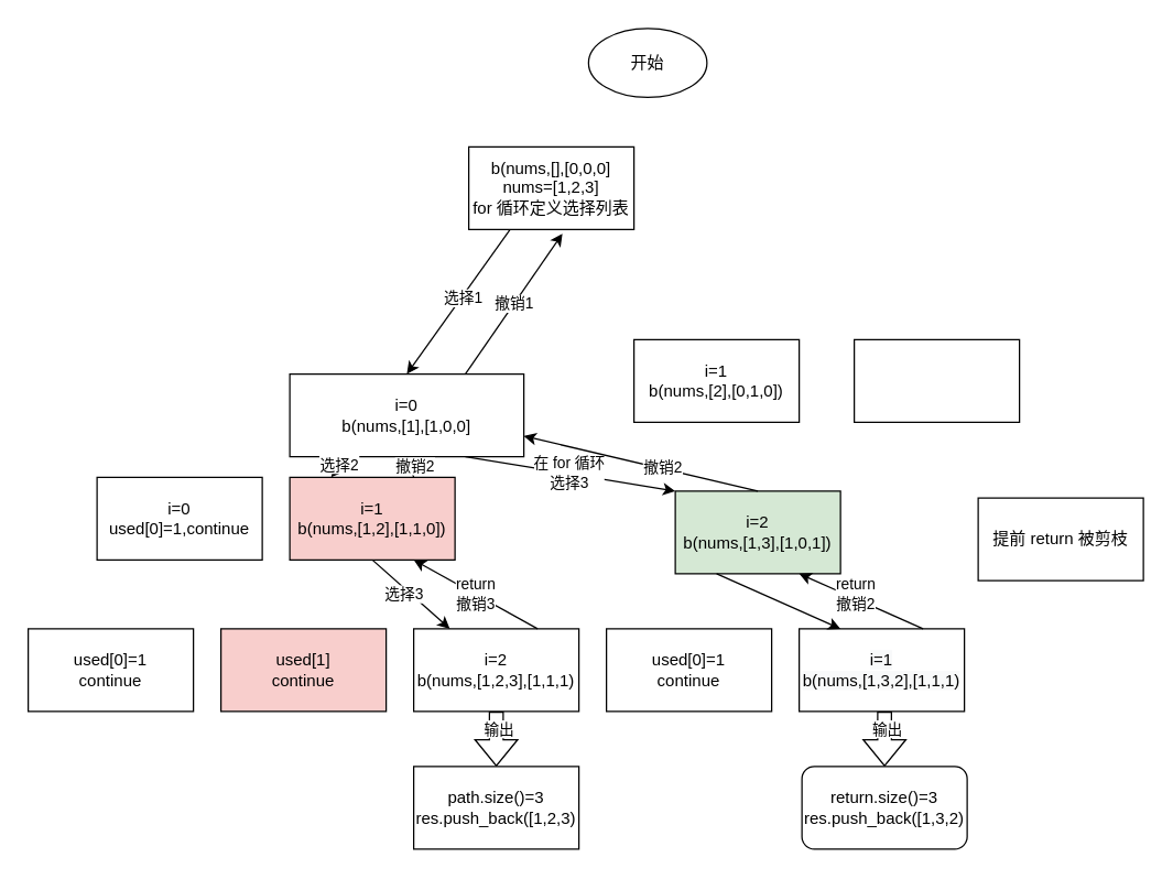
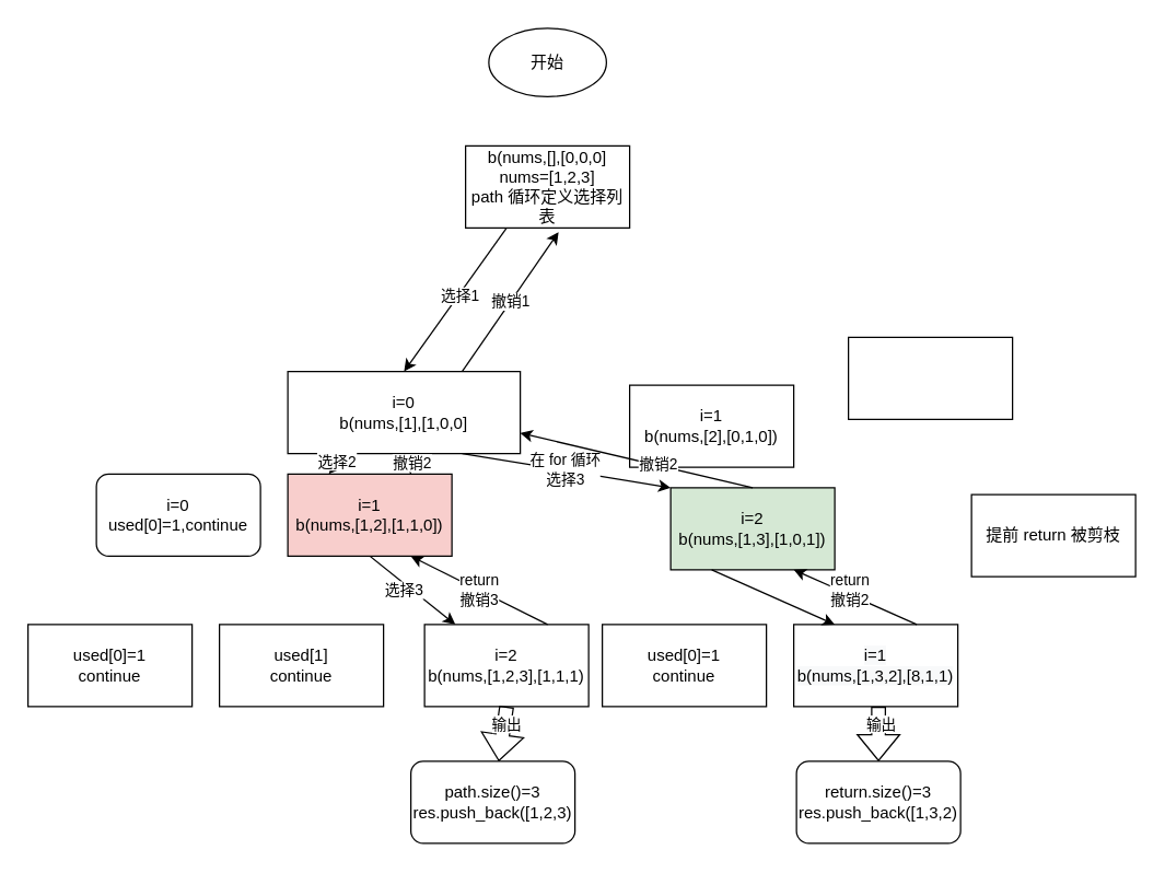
  <mxCell id="0" />
  <mxCell id="1" parent="0" />
- <mxCell id="2" value="b(nums,[],[0,0,0]&lt;br&gt;nums=[1,2,3]&lt;br&gt;for 循环定义选择列表" style="rounded=0;whiteSpace=wrap;html=1;" vertex="1" parent="1"><mxGeometry x="340" y="106" width="120" height="60" as="geometry" /></mxCell>
+ <mxCell id="2" value="b(nums,[],[0,0,0]&lt;br&gt;nums=[1,2,3]&lt;br&gt;path 循环定义选择列表" style="rounded=0;whiteSpace=wrap;html=1;" vertex="1" parent="1"><mxGeometry x="340" y="106" width="120" height="60" as="geometry" /></mxCell>
  <mxCell id="3" value="i=0&lt;br&gt;b(nums,[1],[1,0,0]" style="rounded=0;whiteSpace=wrap;html=1;" vertex="1" parent="1"><mxGeometry x="210" y="271" width="170" height="60" as="geometry" /></mxCell>
- <mxCell id="4" value="i=1&lt;br&gt;b(nums,[2],[0,1,0])" style="rounded=0;whiteSpace=wrap;html=1;" vertex="1" parent="1"><mxGeometry x="460" y="246" width="120" height="60" as="geometry" /></mxCell>
+ <mxCell id="4" value="i=1&lt;br&gt;b(nums,[2],[0,1,0])" style="rounded=0;whiteSpace=wrap;html=1;" vertex="1" parent="1"><mxGeometry x="460" y="281" width="120" height="60" as="geometry" /></mxCell>
  <mxCell id="5" value="" style="rounded=0;whiteSpace=wrap;html=1;" vertex="1" parent="1"><mxGeometry x="620" y="246" width="120" height="60" as="geometry" /></mxCell>
  <mxCell id="6" value="" style="endArrow=classic;html=1;rounded=0;exitX=0.25;exitY=1;exitDx=0;exitDy=0;entryX=0.5;entryY=0;entryDx=0;entryDy=0;" edge="1" parent="1" source="2" target="3"><mxGeometry width="50" height="50" relative="1" as="geometry"><mxPoint x="380" y="316" as="sourcePoint" /><mxPoint x="430" y="266" as="targetPoint" /></mxGeometry></mxCell>
  <mxCell id="7" value="选择1" style="edgeLabel;html=1;align=center;verticalAlign=middle;resizable=0;points=[];" vertex="1" connectable="0" parent="6"><mxGeometry x="-0.072" y="1" relative="1" as="geometry"><mxPoint as="offset" /></mxGeometry></mxCell>
- <mxCell id="8" value="i=0&lt;br&gt;used[0]=1,continue" style="rounded=0;whiteSpace=wrap;html=1;" vertex="1" parent="1"><mxGeometry x="70" y="346" width="120" height="60" as="geometry" /></mxCell>
+ <mxCell id="8" value="i=0&lt;br&gt;used[0]=1,continue" style="whiteSpace=wrap;html=1;rounded=1;" vertex="1" parent="1"><mxGeometry x="70" y="346" width="120" height="60" as="geometry" /></mxCell>
  <mxCell id="9" value="i=1&lt;br&gt;b(nums,[1,2],[1,1,0])" style="rounded=0;whiteSpace=wrap;html=1;fillColor=#f8cecc;" vertex="1" parent="1"><mxGeometry x="210" y="346" width="120" height="60" as="geometry" /></mxCell>
  <mxCell id="10" value="i=2&lt;br&gt;b(nums,[1,3],[1,0,1])" style="rounded=0;whiteSpace=wrap;html=1;fillColor=#d5e8d4;" vertex="1" parent="1"><mxGeometry x="490" y="356" width="120" height="60" as="geometry" /></mxCell>
  <mxCell id="11" value="used[0]=1&lt;br&gt;continue" style="rounded=0;whiteSpace=wrap;html=1;" vertex="1" parent="1"><mxGeometry x="20" y="456" width="120" height="60" as="geometry" /></mxCell>
- <mxCell id="12" value="used[1]&lt;br&gt;continue" style="rounded=0;whiteSpace=wrap;html=1;fillColor=#f8cecc;" vertex="1" parent="1"><mxGeometry x="160" y="456" width="120" height="60" as="geometry" /></mxCell>
- <mxCell id="13" value="i=2&lt;br&gt;b(nums,[1,2,3],[1,1,1)" style="rounded=0;whiteSpace=wrap;html=1;" vertex="1" parent="1"><mxGeometry x="300" y="456" width="120" height="60" as="geometry" /></mxCell>
+ <mxCell id="12" value="used[1]&lt;br&gt;continue" style="rounded=0;whiteSpace=wrap;html=1;" vertex="1" parent="1"><mxGeometry x="160" y="456" width="120" height="60" as="geometry" /></mxCell>
+ <mxCell id="13" value="i=2&lt;br&gt;b(nums,[1,2,3],[1,1,1)" style="rounded=0;whiteSpace=wrap;html=1;" vertex="1" parent="1"><mxGeometry x="310" y="456" width="120" height="60" as="geometry" /></mxCell>
  <mxCell id="14" value="" style="endArrow=classic;html=1;rounded=0;exitX=0.25;exitY=1;exitDx=0;exitDy=0;entryX=0.25;entryY=0;entryDx=0;entryDy=0;" edge="1" parent="1" source="3" target="9"><mxGeometry width="50" height="50" relative="1" as="geometry"><mxPoint x="340" y="396" as="sourcePoint" /><mxPoint x="390" y="346" as="targetPoint" /></mxGeometry></mxCell>
  <mxCell id="15" value="选择2" style="edgeLabel;html=1;align=center;verticalAlign=middle;resizable=0;points=[];" vertex="1" connectable="0" parent="14"><mxGeometry x="-0.071" y="-2" relative="1" as="geometry"><mxPoint as="offset" /></mxGeometry></mxCell>
  <mxCell id="16" value="" style="endArrow=classic;html=1;rounded=0;exitX=0.5;exitY=1;exitDx=0;exitDy=0;" edge="1" parent="1" source="9" target="13"><mxGeometry width="50" height="50" relative="1" as="geometry"><mxPoint x="340" y="386" as="sourcePoint" /><mxPoint x="390" y="336" as="targetPoint" /></mxGeometry></mxCell>
  <mxCell id="17" value="选择3" style="edgeLabel;html=1;align=center;verticalAlign=middle;resizable=0;points=[];" vertex="1" connectable="0" parent="16"><mxGeometry x="-0.122" y="-4" relative="1" as="geometry"><mxPoint as="offset" /></mxGeometry></mxCell>
  <mxCell id="18" value="return&lt;br&gt;撤销3" style="endArrow=classic;html=1;rounded=0;exitX=0.75;exitY=0;exitDx=0;exitDy=0;entryX=0.75;entryY=1;entryDx=0;entryDy=0;" edge="1" parent="1" source="13" target="9"><mxGeometry relative="1" as="geometry"><mxPoint x="290" y="426" as="sourcePoint" /><mxPoint x="450" y="426" as="targetPoint" /></mxGeometry></mxCell>
  <mxCell id="19" value="" style="shape=flexArrow;endArrow=classic;html=1;rounded=0;exitX=0.5;exitY=1;exitDx=0;exitDy=0;" edge="1" parent="1" source="13" target="21"><mxGeometry width="50" height="50" relative="1" as="geometry"><mxPoint x="385" y="556" as="sourcePoint" /><mxPoint x="435" y="506" as="targetPoint" /></mxGeometry></mxCell>
  <mxCell id="20" value="输出" style="edgeLabel;html=1;align=center;verticalAlign=middle;resizable=0;points=[];" vertex="1" connectable="0" parent="19"><mxGeometry x="-0.4" y="1" relative="1" as="geometry"><mxPoint as="offset" /></mxGeometry></mxCell>
- <mxCell id="21" value="path.size()=3&lt;br&gt;res.push_back([1,2,3)" style="whiteSpace=wrap;html=1;rounded=0;" vertex="1" parent="1"><mxGeometry x="300" y="556" width="120" height="60" as="geometry" /></mxCell>
+ <mxCell id="21" value="path.size()=3&lt;br&gt;res.push_back([1,2,3)" style="rounded=1;whiteSpace=wrap;html=1;" vertex="1" parent="1"><mxGeometry x="300" y="556" width="120" height="60" as="geometry" /></mxCell>
  <mxCell id="22" value="" style="endArrow=classic;html=1;rounded=0;exitX=0.75;exitY=0;exitDx=0;exitDy=0;entryX=0.5;entryY=1;entryDx=0;entryDy=0;" edge="1" parent="1" source="9" target="3"><mxGeometry width="50" height="50" relative="1" as="geometry"><mxPoint x="340" y="436" as="sourcePoint" /><mxPoint x="390" y="386" as="targetPoint" /></mxGeometry></mxCell>
  <mxCell id="23" value="撤销2" style="edgeLabel;html=1;align=center;verticalAlign=middle;resizable=0;points=[];" vertex="1" connectable="0" parent="22"><mxGeometry x="-0.012" y="-3" relative="1" as="geometry"><mxPoint as="offset" /></mxGeometry></mxCell>
  <mxCell id="24" value="在 for 循环&lt;br&gt;选择3" style="endArrow=classic;html=1;rounded=0;exitX=0.75;exitY=1;exitDx=0;exitDy=0;entryX=0;entryY=0;entryDx=0;entryDy=0;" edge="1" parent="1" source="3" target="10"><mxGeometry width="50" height="50" relative="1" as="geometry"><mxPoint x="340" y="426" as="sourcePoint" /><mxPoint x="390" y="376" as="targetPoint" /></mxGeometry></mxCell>
  <mxCell id="25" value="used[0]=1&lt;br&gt;continue" style="rounded=0;whiteSpace=wrap;html=1;" vertex="1" parent="1"><mxGeometry x="440" y="456" width="120" height="60" as="geometry" /></mxCell>
- <mxCell id="26" value="&lt;span style=&quot;color: rgb(0 , 0 , 0) ; font-family: &amp;#34;helvetica&amp;#34; ; font-size: 12px ; font-style: normal ; font-weight: 400 ; letter-spacing: normal ; text-align: center ; text-indent: 0px ; text-transform: none ; word-spacing: 0px ; background-color: rgb(248 , 249 , 250) ; display: inline ; float: none&quot;&gt;i=1&lt;/span&gt;&lt;br style=&quot;color: rgb(0 , 0 , 0) ; font-family: &amp;#34;helvetica&amp;#34; ; font-size: 12px ; font-style: normal ; font-weight: 400 ; letter-spacing: normal ; text-align: center ; text-indent: 0px ; text-transform: none ; word-spacing: 0px ; background-color: rgb(248 , 249 , 250)&quot;&gt;&lt;span style=&quot;color: rgb(0 , 0 , 0) ; font-family: &amp;#34;helvetica&amp;#34; ; font-size: 12px ; font-style: normal ; font-weight: 400 ; letter-spacing: normal ; text-align: center ; text-indent: 0px ; text-transform: none ; word-spacing: 0px ; background-color: rgb(248 , 249 , 250) ; display: inline ; float: none&quot;&gt;b(nums,[1,3,2],[1,1,1)&lt;/span&gt;" style="rounded=0;whiteSpace=wrap;html=1;" vertex="1" parent="1"><mxGeometry x="580" y="456" width="120" height="60" as="geometry" /></mxCell>
+ <mxCell id="26" value="&lt;span style=&quot;color: rgb(0 , 0 , 0) ; font-family: &amp;#34;helvetica&amp;#34; ; font-size: 12px ; font-style: normal ; font-weight: 400 ; letter-spacing: normal ; text-align: center ; text-indent: 0px ; text-transform: none ; word-spacing: 0px ; background-color: rgb(248 , 249 , 250) ; display: inline ; float: none&quot;&gt;i=1&lt;/span&gt;&lt;br style=&quot;color: rgb(0 , 0 , 0) ; font-family: &amp;#34;helvetica&amp;#34; ; font-size: 12px ; font-style: normal ; font-weight: 400 ; letter-spacing: normal ; text-align: center ; text-indent: 0px ; text-transform: none ; word-spacing: 0px ; background-color: rgb(248 , 249 , 250)&quot;&gt;&lt;span style=&quot;color: rgb(0 , 0 , 0) ; font-family: &amp;#34;helvetica&amp;#34; ; font-size: 12px ; font-style: normal ; font-weight: 400 ; letter-spacing: normal ; text-align: center ; text-indent: 0px ; text-transform: none ; word-spacing: 0px ; background-color: rgb(248 , 249 , 250) ; display: inline ; float: none&quot;&gt;b(nums,[1,3,2],[8,1,1)&lt;/span&gt;" style="rounded=0;whiteSpace=wrap;html=1;" vertex="1" parent="1"><mxGeometry x="580" y="456" width="120" height="60" as="geometry" /></mxCell>
  <mxCell id="27" value="提前 return 被剪枝" style="rounded=0;whiteSpace=wrap;html=1;" vertex="1" parent="1"><mxGeometry x="710" y="361" width="120" height="60" as="geometry" /></mxCell>
  <mxCell id="28" value="" style="shape=flexArrow;endArrow=classic;html=1;rounded=0;exitX=0.5;exitY=1;exitDx=0;exitDy=0;" edge="1" parent="1" target="30"><mxGeometry width="50" height="50" relative="1" as="geometry"><mxPoint x="642" y="516" as="sourcePoint" /><mxPoint x="717" y="506" as="targetPoint" /></mxGeometry></mxCell>
  <mxCell id="29" value="输出" style="edgeLabel;html=1;align=center;verticalAlign=middle;resizable=0;points=[];" vertex="1" connectable="0" parent="28"><mxGeometry x="-0.4" y="1" relative="1" as="geometry"><mxPoint as="offset" /></mxGeometry></mxCell>
  <mxCell id="30" value="return.size()=3&lt;br&gt;res.push_back([1,3,2)" style="rounded=1;whiteSpace=wrap;html=1;" vertex="1" parent="1"><mxGeometry x="582" y="556" width="120" height="60" as="geometry" /></mxCell>
  <mxCell id="31" value="" style="endArrow=classic;html=1;rounded=0;exitX=0.25;exitY=1;exitDx=0;exitDy=0;entryX=0.25;entryY=0;entryDx=0;entryDy=0;" edge="1" parent="1" source="10" target="26"><mxGeometry width="50" height="50" relative="1" as="geometry"><mxPoint x="500" y="656" as="sourcePoint" /><mxPoint x="550" y="606" as="targetPoint" /></mxGeometry></mxCell>
  <mxCell id="32" value="" style="endArrow=classic;html=1;rounded=0;exitX=0.75;exitY=0;exitDx=0;exitDy=0;entryX=0.75;entryY=1;entryDx=0;entryDy=0;" edge="1" parent="1" source="26" target="10"><mxGeometry width="50" height="50" relative="1" as="geometry"><mxPoint x="500" y="596" as="sourcePoint" /><mxPoint x="550" y="546" as="targetPoint" /></mxGeometry></mxCell>
  <mxCell id="33" value="return&lt;br&gt;撤销2" style="edgeLabel;html=1;align=center;verticalAlign=middle;resizable=0;points=[];" vertex="1" connectable="0" parent="32"><mxGeometry x="0.134" y="-3" relative="1" as="geometry"><mxPoint as="offset" /></mxGeometry></mxCell>
  <mxCell id="34" value="" style="endArrow=classic;html=1;rounded=0;exitX=0.5;exitY=0;exitDx=0;exitDy=0;entryX=1;entryY=0.75;entryDx=0;entryDy=0;" edge="1" parent="1" source="10" target="3"><mxGeometry width="50" height="50" relative="1" as="geometry"><mxPoint x="500" y="436" as="sourcePoint" /><mxPoint x="550" y="386" as="targetPoint" /></mxGeometry></mxCell>
  <mxCell id="35" value="撤销2" style="edgeLabel;html=1;align=center;verticalAlign=middle;resizable=0;points=[];" vertex="1" connectable="0" parent="34"><mxGeometry x="-0.185" y="-1" relative="1" as="geometry"><mxPoint x="-1" as="offset" /></mxGeometry></mxCell>
  <mxCell id="36" value="撤销1" style="endArrow=classic;html=1;rounded=0;exitX=0.75;exitY=0;exitDx=0;exitDy=0;entryX=0.567;entryY=1.05;entryDx=0;entryDy=0;entryPerimeter=0;" edge="1" parent="1" source="3" target="2"><mxGeometry width="50" height="50" relative="1" as="geometry"><mxPoint x="500" y="436" as="sourcePoint" /><mxPoint x="550" y="386" as="targetPoint" /></mxGeometry></mxCell>
- <mxCell id="37" value="开始" style="ellipse;whiteSpace=wrap;html=1;" vertex="1" parent="1"><mxGeometry x="427" y="20" width="86" height="50" as="geometry" /></mxCell>
+ <mxCell id="37" value="开始" style="ellipse;whiteSpace=wrap;html=1;" vertex="1" parent="1"><mxGeometry x="357" y="20" width="86" height="50" as="geometry" /></mxCell>
